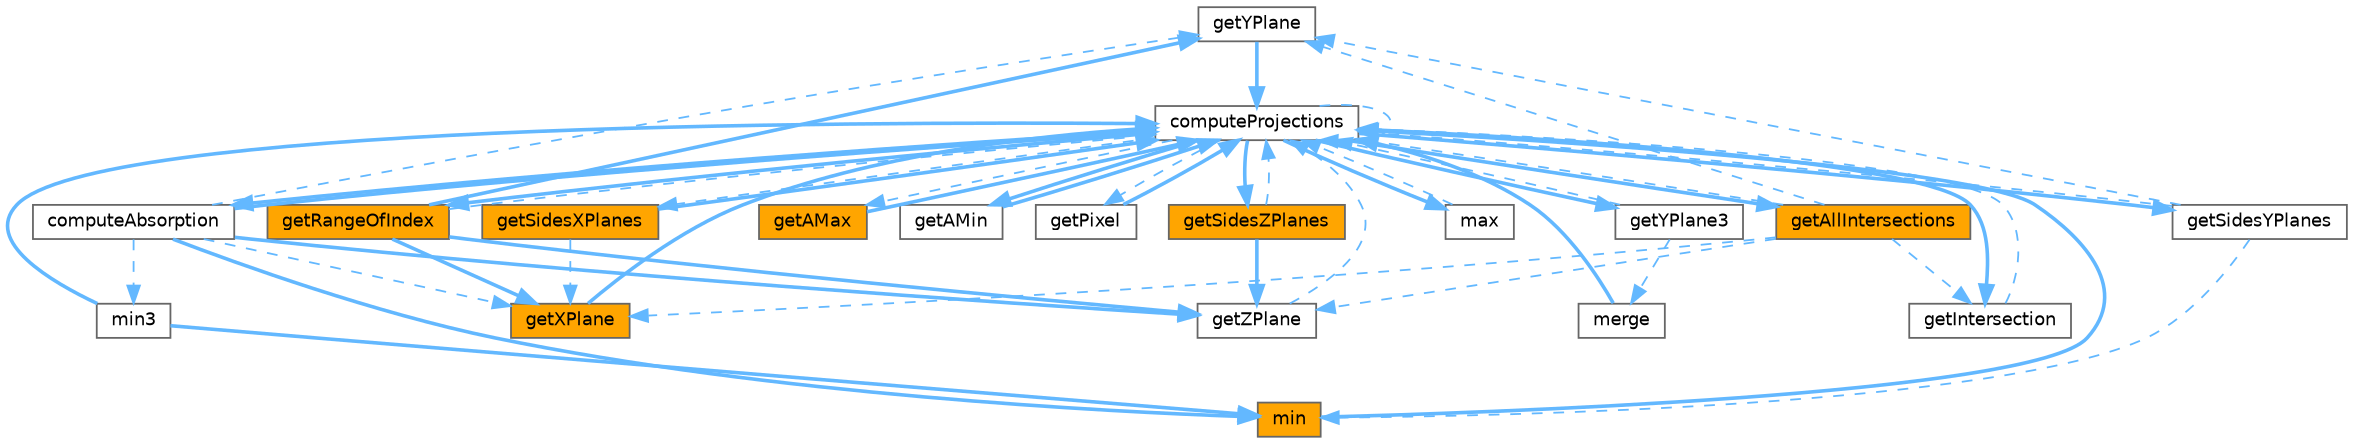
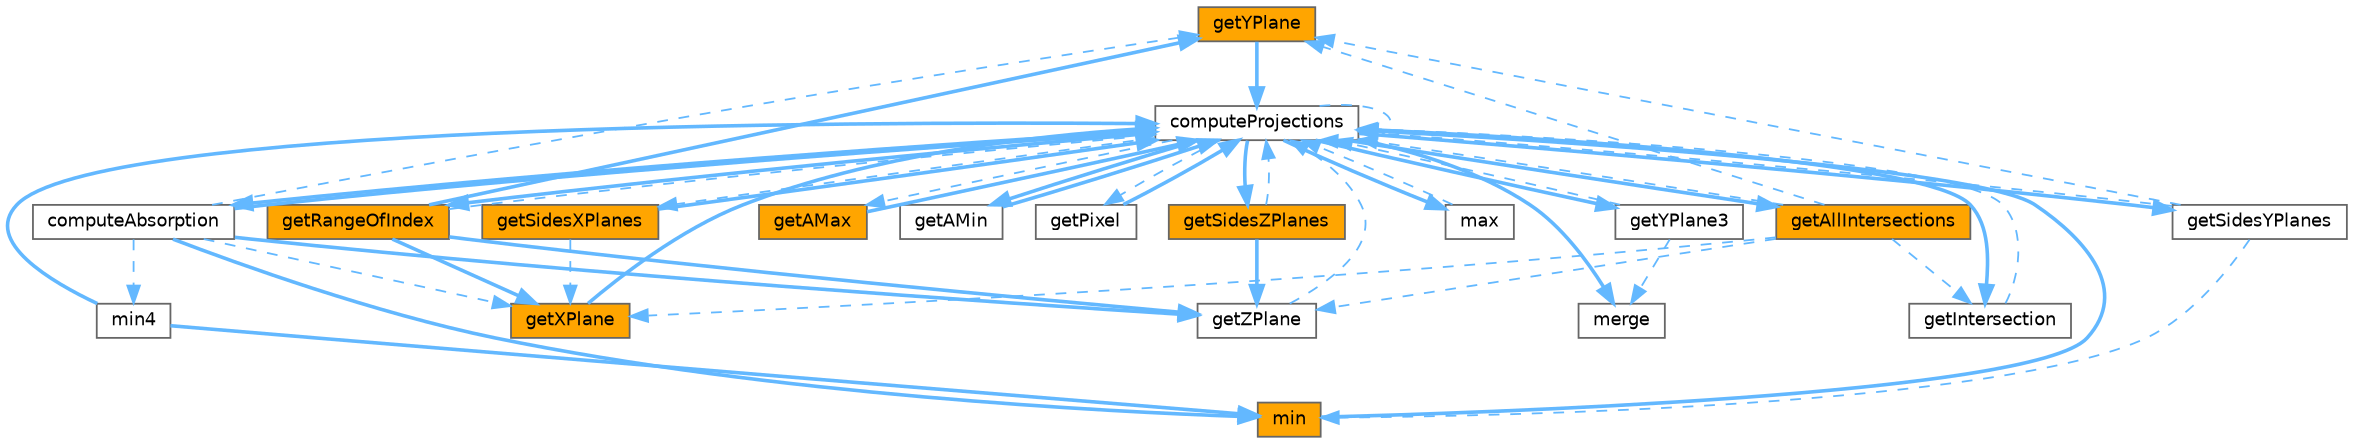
  digraph {
    rankdir=TB
    node [color=grey40 fillcolor=white fontname=Helvetica fontsize=10 shape=box style=filled]
    edge [color=steelblue1 fontname=Helvetica fontsize=10 labelfontname=Helvetica labelfontsize=10 style=bold]
-   n1 [color=gray40 fontcolor=black height=0.2 label=getYPlane width=0.4]
+   n1 [color=gray40 fillcolor=orange fontcolor=black height=0.2 label=getYPlane width=0.4]
    n2 [height=0.2 label=computeProjections width=0.4]
    n3 [height=0.2 label=computeAbsorption width=0.4]
    n4 [fillcolor=orange height=0.2 label=getAllIntersections width=0.4]
    n5 [height=0.2 label=getIntersection width=0.4]
    n6 [fillcolor=orange height=0.2 label=getAMax width=0.4]
    n7 [height=0.2 label=getAMin width=0.4]
    n8 [height=0.2 label=getPixel width=0.4]
    n9 [fillcolor=orange height=0.2 label=getRangeOfIndex width=0.4]
    n10 [fillcolor=orange height=0.2 label=getSidesXPlanes width=0.4]
    n11 [height=0.2 label=getSidesYPlanes width=0.4]
    n12 [fillcolor=orange height=0.2 label=getSidesZPlanes width=0.4]
    n13 [height=0.2 label=max width=0.4]
    n14 [height=0.2 label=getYPlane3 width=0.4]
    n15 [fillcolor=orange height=0.2 label=getXPlane width=0.4]
    n16 [height=0.2 label=getZPlane width=0.4]
    n17 [fillcolor=orange height=0.2 label=min width=0.4]
-   n18 [height=0.2 label=min3 width=0.4]
+   n18 [height=0.2 label=min4 width=0.4]
    n19 [height=0.2 label=merge width=0.4]
    n1 -> n2
    n2 -> n2 [style=dashed]
    n2 -> n3
    n2 -> n4
    n2 -> n5
    n2 -> n6 [style=dashed]
    n2 -> n7
    n2 -> n8 [style=dashed]
    n2 -> n9
    n2 -> n10 [style=dashed]
    n2 -> n11
    n2 -> n12
    n2 -> n13
    n2 -> n14
    n3 -> n1 [style=dashed]
    n3 -> n2
    n3 -> n15 [style=dashed]
    n3 -> n16
    n3 -> n17
    n3 -> n18 [style=dashed]
    n4 -> n1 [style=dashed]
    n4 -> n2 [style=dashed]
    n4 -> n5 [style=dashed]
    n4 -> n15 [style=dashed]
    n4 -> n16 [style=dashed]
    n5 -> n2 [style=dashed]
    n6 -> n2
    n7 -> n2
    n8 -> n2
    n9 -> n1
    n9 -> n2 [style=dashed]
    n9 -> n15
    n9 -> n16
    n10 -> n2
    n10 -> n15 [style=dashed]
    n11 -> n1 [style=dashed]
    n11 -> n2 [style=dashed]
    n11 -> n17 [style=dashed]
    n12 -> n2 [style=dashed]
    n12 -> n16
    n13 -> n2 [style=dashed]
    n14 -> n2 [style=dashed]
    n14 -> n19 [style=dashed]
    n15 -> n2
    n16 -> n2 [style=dashed]
    n17 -> n2
    n18 -> n2
    n18 -> n17
-   n19 -> n2
+   n2 -> n19
  }
